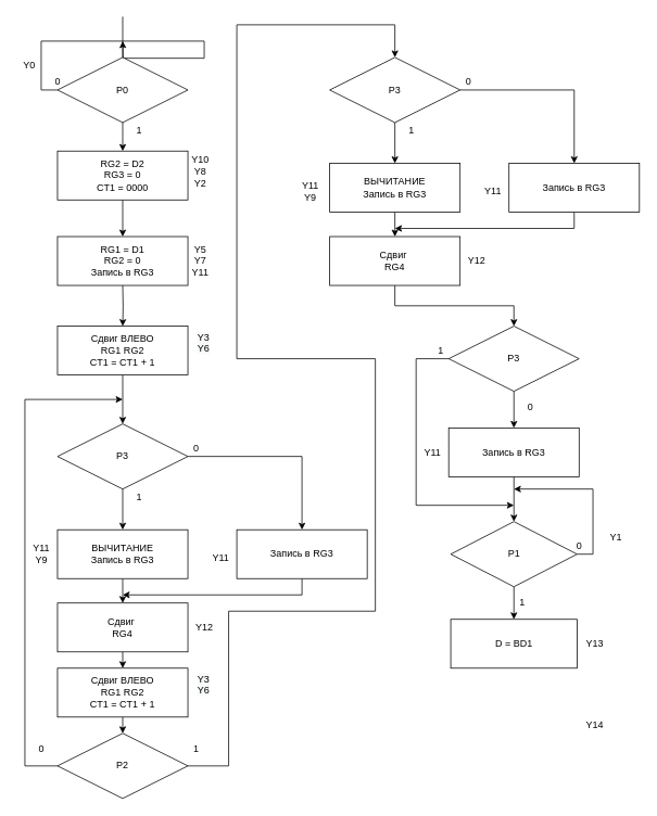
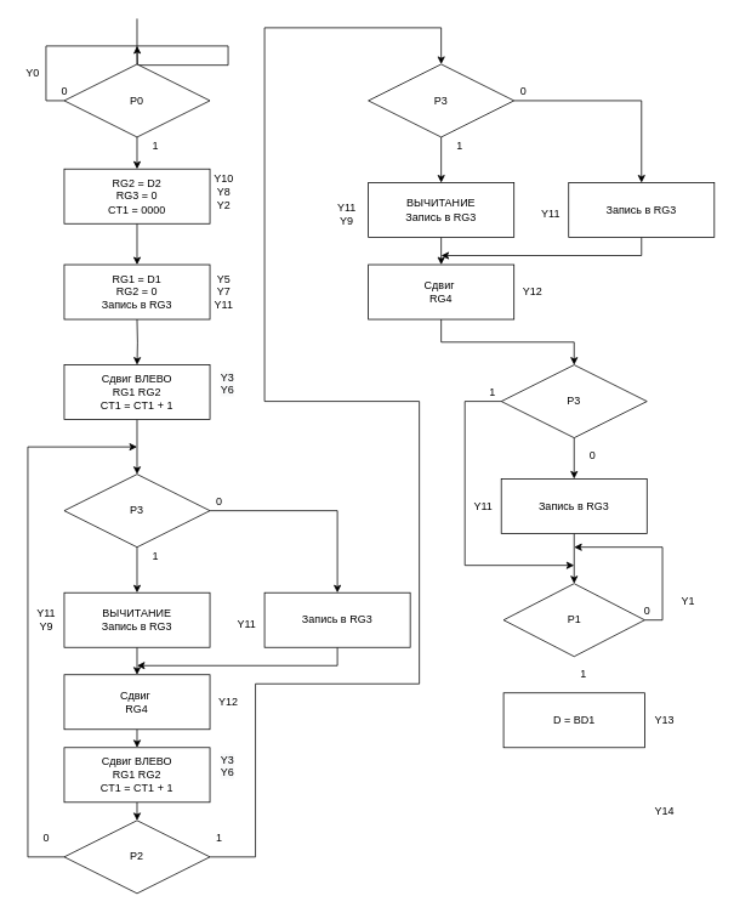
  <mxCell id="0" />
  <mxCell id="1" parent="0" />
  <mxCell id="2" style="edgeStyle=orthogonalEdgeStyle;rounded=0;orthogonalLoop=1;jettySize=auto;html=1;exitX=0;exitY=0.5;exitDx=0;exitDy=0;" edge="1" parent="1" source="4"><mxGeometry relative="1" as="geometry"><mxPoint x="150" y="50" as="targetPoint" /></mxGeometry></mxCell>
  <mxCell id="3" style="edgeStyle=orthogonalEdgeStyle;rounded=0;orthogonalLoop=1;jettySize=auto;html=1;exitX=0.5;exitY=1;exitDx=0;exitDy=0;entryX=0.5;entryY=0;entryDx=0;entryDy=0;" edge="1" parent="1" source="4" target="14"><mxGeometry relative="1" as="geometry"><mxPoint x="150" y="180" as="targetPoint" /></mxGeometry></mxCell>
  <mxCell id="4" value="P0" style="rhombus;whiteSpace=wrap;html=1;" vertex="1" parent="1"><mxGeometry x="70" y="70" width="160" height="80" as="geometry" /></mxCell>
  <mxCell id="5" value="" style="endArrow=none;html=1;" edge="1" parent="1"><mxGeometry width="50" height="50" relative="1" as="geometry"><mxPoint x="150" y="70" as="sourcePoint" /><mxPoint x="150" y="20" as="targetPoint" /></mxGeometry></mxCell>
  <mxCell id="6" value="0" style="text;html=1;align=center;verticalAlign=middle;resizable=0;points=[];autosize=1;strokeColor=none;" vertex="1" parent="1"><mxGeometry x="60" y="90" width="20" height="20" as="geometry" /></mxCell>
  <mxCell id="7" style="edgeStyle=orthogonalEdgeStyle;rounded=0;orthogonalLoop=1;jettySize=auto;html=1;exitX=0.5;exitY=1;exitDx=0;exitDy=0;entryX=0.5;entryY=0;entryDx=0;entryDy=0;" edge="1" parent="1" target="12"><mxGeometry relative="1" as="geometry"><mxPoint x="150" y="350" as="sourcePoint" /></mxGeometry></mxCell>
  <mxCell id="8" value="&lt;span style=&quot;color: rgb(0 , 0 , 0) ; font-family: &amp;#34;helvetica&amp;#34; ; font-size: 12px ; font-style: normal ; font-weight: 400 ; letter-spacing: normal ; text-align: center ; text-indent: 0px ; text-transform: none ; word-spacing: 0px ; background-color: rgb(248 , 249 , 250) ; display: inline ; float: none&quot;&gt;Y3&lt;/span&gt;&lt;br style=&quot;color: rgb(0 , 0 , 0) ; font-family: &amp;#34;helvetica&amp;#34; ; font-size: 12px ; font-style: normal ; font-weight: 400 ; letter-spacing: normal ; text-align: center ; text-indent: 0px ; text-transform: none ; word-spacing: 0px ; background-color: rgb(248 , 249 , 250)&quot;&gt;&lt;span style=&quot;color: rgb(0 , 0 , 0) ; font-family: &amp;#34;helvetica&amp;#34; ; font-size: 12px ; font-style: normal ; font-weight: 400 ; letter-spacing: normal ; text-align: center ; text-indent: 0px ; text-transform: none ; word-spacing: 0px ; background-color: rgb(248 , 249 , 250) ; display: inline ; float: none&quot;&gt;Y6&lt;br&gt;&lt;/span&gt;" style="text;whiteSpace=wrap;html=1;" vertex="1" parent="1"><mxGeometry x="240" y="400" width="40" height="60" as="geometry" /></mxCell>
  <mxCell id="9" value="1" style="text;html=1;align=center;verticalAlign=middle;resizable=0;points=[];autosize=1;strokeColor=none;" vertex="1" parent="1"><mxGeometry x="160" y="150" width="20" height="20" as="geometry" /></mxCell>
  <mxCell id="10" value="Y0" style="text;html=1;align=center;verticalAlign=middle;resizable=0;points=[];autosize=1;strokeColor=none;" vertex="1" parent="1"><mxGeometry x="20" y="70" width="30" height="20" as="geometry" /></mxCell>
  <mxCell id="11" style="edgeStyle=orthogonalEdgeStyle;rounded=0;orthogonalLoop=1;jettySize=auto;html=1;exitX=0.5;exitY=1;exitDx=0;exitDy=0;entryX=0.5;entryY=0;entryDx=0;entryDy=0;" edge="1" parent="1" source="12" target="20"><mxGeometry relative="1" as="geometry"><mxPoint x="150.294" y="520" as="targetPoint" /></mxGeometry></mxCell>
  <mxCell id="12" value="Сдвиг ВЛЕВО&lt;br&gt;RG1 RG2&lt;br&gt;CT1 = CT1 + 1" style="rounded=0;whiteSpace=wrap;html=1;" vertex="1" parent="1"><mxGeometry x="70" y="400" width="160" height="60" as="geometry" /></mxCell>
  <mxCell id="13" style="edgeStyle=orthogonalEdgeStyle;rounded=0;orthogonalLoop=1;jettySize=auto;html=1;exitX=0.5;exitY=1;exitDx=0;exitDy=0;entryX=0.5;entryY=0;entryDx=0;entryDy=0;" edge="1" parent="1" source="14" target="16"><mxGeometry relative="1" as="geometry" /></mxCell>
  <mxCell id="14" value="RG2 = D2&lt;br&gt;RG3 = 0&lt;br&gt;CT1 = 0000" style="rounded=0;whiteSpace=wrap;html=1;" vertex="1" parent="1"><mxGeometry x="70" y="185" width="160" height="60" as="geometry" /></mxCell>
  <mxCell id="15" value="Y10&lt;br&gt;Y8&lt;br&gt;Y2" style="text;html=1;align=center;verticalAlign=middle;resizable=0;points=[];autosize=1;strokeColor=none;" vertex="1" parent="1"><mxGeometry x="225" y="185" width="40" height="50" as="geometry" /></mxCell>
  <mxCell id="16" value="RG1 = D1&lt;br&gt;RG2 = 0&lt;br&gt;Запись в RG3" style="rounded=0;whiteSpace=wrap;html=1;" vertex="1" parent="1"><mxGeometry x="70" y="290" width="160" height="60" as="geometry" /></mxCell>
  <mxCell id="17" value="Y5&lt;br&gt;Y7&lt;br&gt;Y11" style="text;html=1;align=center;verticalAlign=middle;resizable=0;points=[];autosize=1;strokeColor=none;" vertex="1" parent="1"><mxGeometry x="225" y="295" width="40" height="50" as="geometry" /></mxCell>
  <mxCell id="18" style="edgeStyle=orthogonalEdgeStyle;rounded=0;orthogonalLoop=1;jettySize=auto;html=1;exitX=0.5;exitY=1;exitDx=0;exitDy=0;entryX=0.5;entryY=0;entryDx=0;entryDy=0;" edge="1" parent="1" source="20" target="22"><mxGeometry relative="1" as="geometry" /></mxCell>
  <mxCell id="19" style="edgeStyle=orthogonalEdgeStyle;rounded=0;orthogonalLoop=1;jettySize=auto;html=1;exitX=1;exitY=0.5;exitDx=0;exitDy=0;entryX=0.5;entryY=0;entryDx=0;entryDy=0;" edge="1" parent="1" source="20" target="26"><mxGeometry relative="1" as="geometry" /></mxCell>
  <mxCell id="20" value="P3" style="rhombus;whiteSpace=wrap;html=1;" vertex="1" parent="1"><mxGeometry x="70" y="520" width="160" height="80" as="geometry" /></mxCell>
  <mxCell id="21" style="edgeStyle=orthogonalEdgeStyle;rounded=0;orthogonalLoop=1;jettySize=auto;html=1;exitX=0.5;exitY=1;exitDx=0;exitDy=0;entryX=0.5;entryY=0;entryDx=0;entryDy=0;" edge="1" parent="1" source="22" target="37"><mxGeometry relative="1" as="geometry"><mxPoint x="150.294" y="730" as="targetPoint" /></mxGeometry></mxCell>
  <mxCell id="22" value="ВЫЧИТАНИЕ&lt;br&gt;Запись в RG3" style="rounded=0;whiteSpace=wrap;html=1;" vertex="1" parent="1"><mxGeometry x="70" y="650" width="160" height="60" as="geometry" /></mxCell>
  <mxCell id="23" value="Y11&lt;br&gt;Y9" style="text;html=1;align=center;verticalAlign=middle;resizable=0;points=[];autosize=1;strokeColor=none;" vertex="1" parent="1"><mxGeometry x="30" y="665" width="40" height="30" as="geometry" /></mxCell>
  <mxCell id="24" value="1" style="text;html=1;align=center;verticalAlign=middle;resizable=0;points=[];autosize=1;strokeColor=none;" vertex="1" parent="1"><mxGeometry x="160" y="600" width="20" height="20" as="geometry" /></mxCell>
  <mxCell id="25" style="edgeStyle=orthogonalEdgeStyle;rounded=0;orthogonalLoop=1;jettySize=auto;html=1;exitX=0.5;exitY=1;exitDx=0;exitDy=0;" edge="1" parent="1" source="26"><mxGeometry relative="1" as="geometry"><mxPoint x="150" y="730" as="targetPoint" /><Array as="points"><mxPoint x="370" y="730" /></Array></mxGeometry></mxCell>
  <mxCell id="26" value="Запись в RG3" style="rounded=0;whiteSpace=wrap;html=1;" vertex="1" parent="1"><mxGeometry x="290" y="650" width="160" height="60" as="geometry" /></mxCell>
  <mxCell id="27" value="0" style="text;html=1;align=center;verticalAlign=middle;resizable=0;points=[];autosize=1;strokeColor=none;" vertex="1" parent="1"><mxGeometry x="230" y="540" width="20" height="20" as="geometry" /></mxCell>
  <mxCell id="28" value="Y11" style="text;html=1;align=center;verticalAlign=middle;resizable=0;points=[];autosize=1;strokeColor=none;" vertex="1" parent="1"><mxGeometry x="250" y="675" width="40" height="20" as="geometry" /></mxCell>
  <mxCell id="29" style="edgeStyle=orthogonalEdgeStyle;rounded=0;orthogonalLoop=1;jettySize=auto;html=1;exitX=0.5;exitY=1;exitDx=0;exitDy=0;entryX=0.5;entryY=0;entryDx=0;entryDy=0;" edge="1" parent="1" source="30" target="34"><mxGeometry relative="1" as="geometry" /></mxCell>
  <mxCell id="30" value="Сдвиг ВЛЕВО&lt;br&gt;RG1 RG2&lt;br&gt;CT1 = CT1 + 1" style="rounded=0;whiteSpace=wrap;html=1;" vertex="1" parent="1"><mxGeometry x="70" y="820" width="160" height="60" as="geometry" /></mxCell>
  <mxCell id="31" value="&lt;span style=&quot;color: rgb(0 , 0 , 0) ; font-family: &amp;#34;helvetica&amp;#34; ; font-size: 12px ; font-style: normal ; font-weight: 400 ; letter-spacing: normal ; text-align: center ; text-indent: 0px ; text-transform: none ; word-spacing: 0px ; background-color: rgb(248 , 249 , 250) ; display: inline ; float: none&quot;&gt;Y3&lt;/span&gt;&lt;br style=&quot;color: rgb(0 , 0 , 0) ; font-family: &amp;#34;helvetica&amp;#34; ; font-size: 12px ; font-style: normal ; font-weight: 400 ; letter-spacing: normal ; text-align: center ; text-indent: 0px ; text-transform: none ; word-spacing: 0px ; background-color: rgb(248 , 249 , 250)&quot;&gt;&lt;span style=&quot;color: rgb(0 , 0 , 0) ; font-family: &amp;#34;helvetica&amp;#34; ; font-size: 12px ; font-style: normal ; font-weight: 400 ; letter-spacing: normal ; text-align: center ; text-indent: 0px ; text-transform: none ; word-spacing: 0px ; background-color: rgb(248 , 249 , 250) ; display: inline ; float: none&quot;&gt;Y6&lt;br&gt;&lt;/span&gt;" style="text;whiteSpace=wrap;html=1;" vertex="1" parent="1"><mxGeometry x="240" y="820" width="40" height="60" as="geometry" /></mxCell>
  <mxCell id="32" style="edgeStyle=orthogonalEdgeStyle;rounded=0;orthogonalLoop=1;jettySize=auto;html=1;exitX=0;exitY=0.5;exitDx=0;exitDy=0;" edge="1" parent="1" source="34"><mxGeometry relative="1" as="geometry"><mxPoint x="150" y="490" as="targetPoint" /><Array as="points"><mxPoint x="30" y="940" /><mxPoint x="30" y="490" /></Array></mxGeometry></mxCell>
  <mxCell id="33" style="edgeStyle=orthogonalEdgeStyle;rounded=0;orthogonalLoop=1;jettySize=auto;html=1;exitX=1;exitY=0.5;exitDx=0;exitDy=0;entryX=0.5;entryY=0;entryDx=0;entryDy=0;" edge="1" parent="1" source="34" target="42"><mxGeometry relative="1" as="geometry"><Array as="points"><mxPoint x="280" y="940" /><mxPoint x="280" y="750" /><mxPoint x="460" y="750" /><mxPoint x="460" y="440" /><mxPoint x="290" y="440" /><mxPoint x="290" y="30" /><mxPoint x="484" y="30" /></Array></mxGeometry></mxCell>
  <mxCell id="34" value="P2" style="rhombus;whiteSpace=wrap;html=1;" vertex="1" parent="1"><mxGeometry x="70" y="900" width="160" height="80" as="geometry" /></mxCell>
  <mxCell id="35" value="0" style="text;html=1;align=center;verticalAlign=middle;resizable=0;points=[];autosize=1;strokeColor=none;" vertex="1" parent="1"><mxGeometry x="40" y="910" width="20" height="20" as="geometry" /></mxCell>
  <mxCell id="36" style="edgeStyle=orthogonalEdgeStyle;rounded=0;orthogonalLoop=1;jettySize=auto;html=1;exitX=0.5;exitY=1;exitDx=0;exitDy=0;entryX=0.5;entryY=0;entryDx=0;entryDy=0;" edge="1" parent="1" source="37" target="30"><mxGeometry relative="1" as="geometry" /></mxCell>
  <mxCell id="37" value="Сдвиг&amp;nbsp;&lt;br&gt;RG4" style="rounded=0;whiteSpace=wrap;html=1;" vertex="1" parent="1"><mxGeometry x="70" y="740" width="160" height="60" as="geometry" /></mxCell>
  <mxCell id="38" value="Y12" style="text;html=1;align=center;verticalAlign=middle;resizable=0;points=[];autosize=1;strokeColor=none;" vertex="1" parent="1"><mxGeometry x="230" y="760" width="40" height="20" as="geometry" /></mxCell>
  <mxCell id="39" value="1" style="text;html=1;align=center;verticalAlign=middle;resizable=0;points=[];autosize=1;strokeColor=none;" vertex="1" parent="1"><mxGeometry x="230" y="910" width="20" height="20" as="geometry" /></mxCell>
  <mxCell id="40" style="edgeStyle=orthogonalEdgeStyle;rounded=0;orthogonalLoop=1;jettySize=auto;html=1;exitX=0.5;exitY=1;exitDx=0;exitDy=0;entryX=0.5;entryY=0;entryDx=0;entryDy=0;" edge="1" parent="1" source="42" target="44"><mxGeometry relative="1" as="geometry" /></mxCell>
  <mxCell id="41" style="edgeStyle=orthogonalEdgeStyle;rounded=0;orthogonalLoop=1;jettySize=auto;html=1;exitX=1;exitY=0.5;exitDx=0;exitDy=0;entryX=0.5;entryY=0;entryDx=0;entryDy=0;" edge="1" parent="1" source="42" target="47"><mxGeometry relative="1" as="geometry" /></mxCell>
  <mxCell id="42" value="P3" style="rhombus;whiteSpace=wrap;html=1;" vertex="1" parent="1"><mxGeometry x="404" y="70" width="160" height="80" as="geometry" /></mxCell>
  <mxCell id="43" style="edgeStyle=orthogonalEdgeStyle;rounded=0;orthogonalLoop=1;jettySize=auto;html=1;exitX=0.5;exitY=1;exitDx=0;exitDy=0;entryX=0.5;entryY=0;entryDx=0;entryDy=0;" edge="1" parent="1" source="44" target="51"><mxGeometry relative="1" as="geometry"><mxPoint x="484.294" y="280" as="targetPoint" /></mxGeometry></mxCell>
  <mxCell id="44" value="ВЫЧИТАНИЕ&lt;br&gt;Запись в RG3" style="rounded=0;whiteSpace=wrap;html=1;" vertex="1" parent="1"><mxGeometry x="404" y="200" width="160" height="60" as="geometry" /></mxCell>
  <mxCell id="45" value="1" style="text;html=1;align=center;verticalAlign=middle;resizable=0;points=[];autosize=1;strokeColor=none;" vertex="1" parent="1"><mxGeometry x="494" y="150" width="20" height="20" as="geometry" /></mxCell>
  <mxCell id="46" style="edgeStyle=orthogonalEdgeStyle;rounded=0;orthogonalLoop=1;jettySize=auto;html=1;exitX=0.5;exitY=1;exitDx=0;exitDy=0;" edge="1" parent="1" source="47"><mxGeometry relative="1" as="geometry"><mxPoint x="484" y="280" as="targetPoint" /><Array as="points"><mxPoint x="704" y="280" /></Array></mxGeometry></mxCell>
  <mxCell id="47" value="Запись в RG3" style="rounded=0;whiteSpace=wrap;html=1;" vertex="1" parent="1"><mxGeometry x="624" y="200" width="160" height="60" as="geometry" /></mxCell>
  <mxCell id="48" value="0" style="text;html=1;align=center;verticalAlign=middle;resizable=0;points=[];autosize=1;strokeColor=none;" vertex="1" parent="1"><mxGeometry x="564" y="90" width="20" height="20" as="geometry" /></mxCell>
  <mxCell id="49" value="Y11" style="text;html=1;align=center;verticalAlign=middle;resizable=0;points=[];autosize=1;strokeColor=none;" vertex="1" parent="1"><mxGeometry x="584" y="225" width="40" height="20" as="geometry" /></mxCell>
  <mxCell id="50" style="edgeStyle=orthogonalEdgeStyle;rounded=0;orthogonalLoop=1;jettySize=auto;html=1;exitX=0.5;exitY=1;exitDx=0;exitDy=0;entryX=0.5;entryY=0;entryDx=0;entryDy=0;" edge="1" parent="1" source="51" target="55"><mxGeometry relative="1" as="geometry" /></mxCell>
  <mxCell id="51" value="Сдвиг&amp;nbsp;&lt;br&gt;RG4" style="rounded=0;whiteSpace=wrap;html=1;" vertex="1" parent="1"><mxGeometry x="404" y="290" width="160" height="60" as="geometry" /></mxCell>
  <mxCell id="52" value="Y12" style="text;html=1;align=center;verticalAlign=middle;resizable=0;points=[];autosize=1;strokeColor=none;" vertex="1" parent="1"><mxGeometry x="564" y="310" width="40" height="20" as="geometry" /></mxCell>
  <mxCell id="53" style="edgeStyle=orthogonalEdgeStyle;rounded=0;orthogonalLoop=1;jettySize=auto;html=1;exitX=0.5;exitY=1;exitDx=0;exitDy=0;entryX=0.5;entryY=0;entryDx=0;entryDy=0;" edge="1" parent="1" source="55" target="57"><mxGeometry relative="1" as="geometry" /></mxCell>
  <mxCell id="54" style="edgeStyle=orthogonalEdgeStyle;rounded=0;orthogonalLoop=1;jettySize=auto;html=1;exitX=0;exitY=0.5;exitDx=0;exitDy=0;" edge="1" parent="1" source="55"><mxGeometry relative="1" as="geometry"><mxPoint x="630" y="620" as="targetPoint" /><Array as="points"><mxPoint x="510" y="440" /><mxPoint x="510" y="620" /></Array></mxGeometry></mxCell>
  <mxCell id="55" value="P3" style="rhombus;whiteSpace=wrap;html=1;" vertex="1" parent="1"><mxGeometry x="550" y="400" width="160" height="80" as="geometry" /></mxCell>
  <mxCell id="56" style="edgeStyle=orthogonalEdgeStyle;rounded=0;orthogonalLoop=1;jettySize=auto;html=1;exitX=0.5;exitY=1;exitDx=0;exitDy=0;entryX=0.5;entryY=0;entryDx=0;entryDy=0;" edge="1" parent="1" source="57" target="63"><mxGeometry relative="1" as="geometry" /></mxCell>
  <mxCell id="57" value="Запись в RG3" style="rounded=0;whiteSpace=wrap;html=1;" vertex="1" parent="1"><mxGeometry x="550" y="525" width="160" height="60" as="geometry" /></mxCell>
  <mxCell id="58" value="Y11&lt;br&gt;Y9" style="text;html=1;align=center;verticalAlign=middle;resizable=0;points=[];autosize=1;strokeColor=none;" vertex="1" parent="1"><mxGeometry x="360" y="220" width="40" height="30" as="geometry" /></mxCell>
  <mxCell id="59" value="Y11" style="text;html=1;align=center;verticalAlign=middle;resizable=0;points=[];autosize=1;strokeColor=none;" vertex="1" parent="1"><mxGeometry x="510" y="545" width="40" height="20" as="geometry" /></mxCell>
  <mxCell id="60" value="0" style="text;html=1;align=center;verticalAlign=middle;resizable=0;points=[];autosize=1;strokeColor=none;" vertex="1" parent="1"><mxGeometry x="640" y="490" width="20" height="20" as="geometry" /></mxCell>
  <mxCell id="61" style="edgeStyle=orthogonalEdgeStyle;rounded=0;orthogonalLoop=1;jettySize=auto;html=1;exitX=1;exitY=0.5;exitDx=0;exitDy=0;" edge="1" parent="1" source="63"><mxGeometry relative="1" as="geometry"><mxPoint x="630" y="600" as="targetPoint" /><Array as="points"><mxPoint x="727" y="680" /><mxPoint x="727" y="600" /></Array></mxGeometry></mxCell>
- <mxCell id="62" style="edgeStyle=orthogonalEdgeStyle;rounded=0;orthogonalLoop=1;jettySize=auto;html=1;exitX=0.5;exitY=1;exitDx=0;exitDy=0;entryX=0.5;entryY=0;entryDx=0;entryDy=0;" edge="1" parent="1" source="63" target="66"><mxGeometry relative="1" as="geometry" /></mxCell>
  <mxCell id="63" value="P1" style="rhombus;whiteSpace=wrap;html=1;" vertex="1" parent="1"><mxGeometry x="552.5" y="640" width="155" height="80" as="geometry" /></mxCell>
  <mxCell id="64" value="0" style="text;html=1;align=center;verticalAlign=middle;resizable=0;points=[];autosize=1;strokeColor=none;" vertex="1" parent="1"><mxGeometry x="700" y="660" width="20" height="20" as="geometry" /></mxCell>
  <mxCell id="65" value="Y1" style="text;html=1;align=center;verticalAlign=middle;resizable=0;points=[];autosize=1;strokeColor=none;" vertex="1" parent="1"><mxGeometry x="740" y="650" width="30" height="20" as="geometry" /></mxCell>
  <mxCell id="66" value="D = BD1" style="rounded=0;whiteSpace=wrap;html=1;" vertex="1" parent="1"><mxGeometry x="552.5" y="760" width="155" height="60" as="geometry" /></mxCell>
  <mxCell id="67" value="Y14" style="text;html=1;align=center;verticalAlign=middle;resizable=0;points=[];autosize=1;strokeColor=none;" vertex="1" parent="1"><mxGeometry x="708.75" y="880" width="40" height="20" as="geometry" /></mxCell>
  <mxCell id="68" value="Y13" style="text;html=1;align=center;verticalAlign=middle;resizable=0;points=[];autosize=1;strokeColor=none;" vertex="1" parent="1"><mxGeometry x="708.75" y="780" width="40" height="20" as="geometry" /></mxCell>
  <mxCell id="69" value="1" style="text;html=1;align=center;verticalAlign=middle;resizable=0;points=[];autosize=1;strokeColor=none;" vertex="1" parent="1"><mxGeometry x="630" y="730" width="20" height="20" as="geometry" /></mxCell>
  <mxCell id="70" value="1" style="text;html=1;align=center;verticalAlign=middle;resizable=0;points=[];autosize=1;strokeColor=none;" vertex="1" parent="1"><mxGeometry x="530" y="420" width="20" height="20" as="geometry" /></mxCell>
